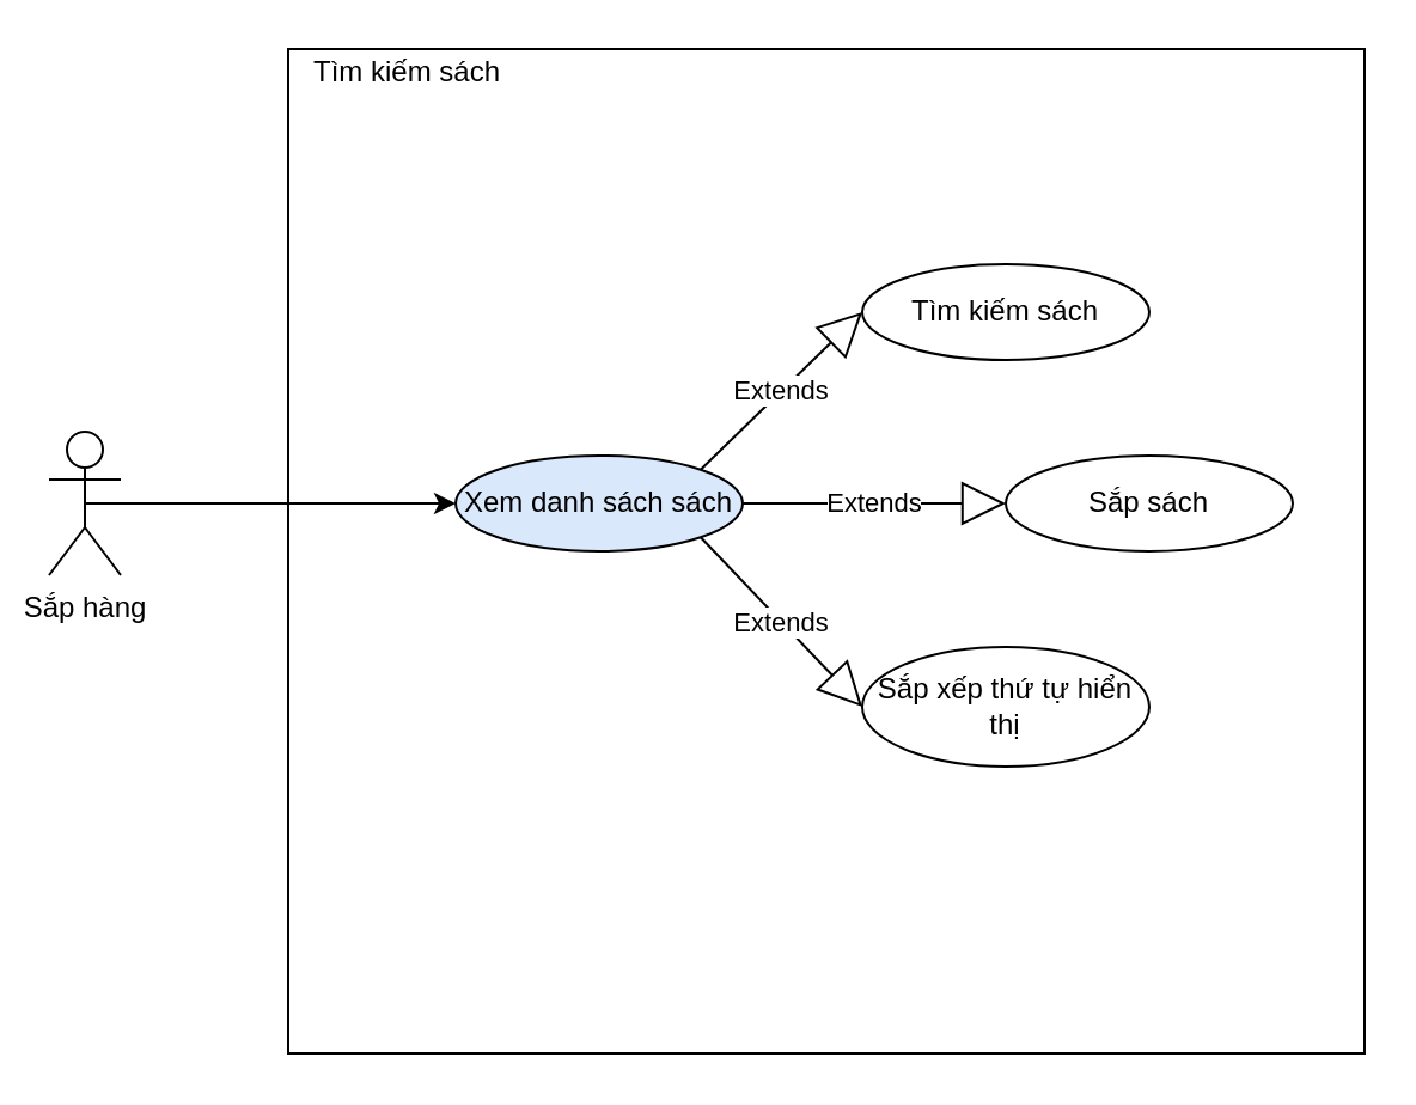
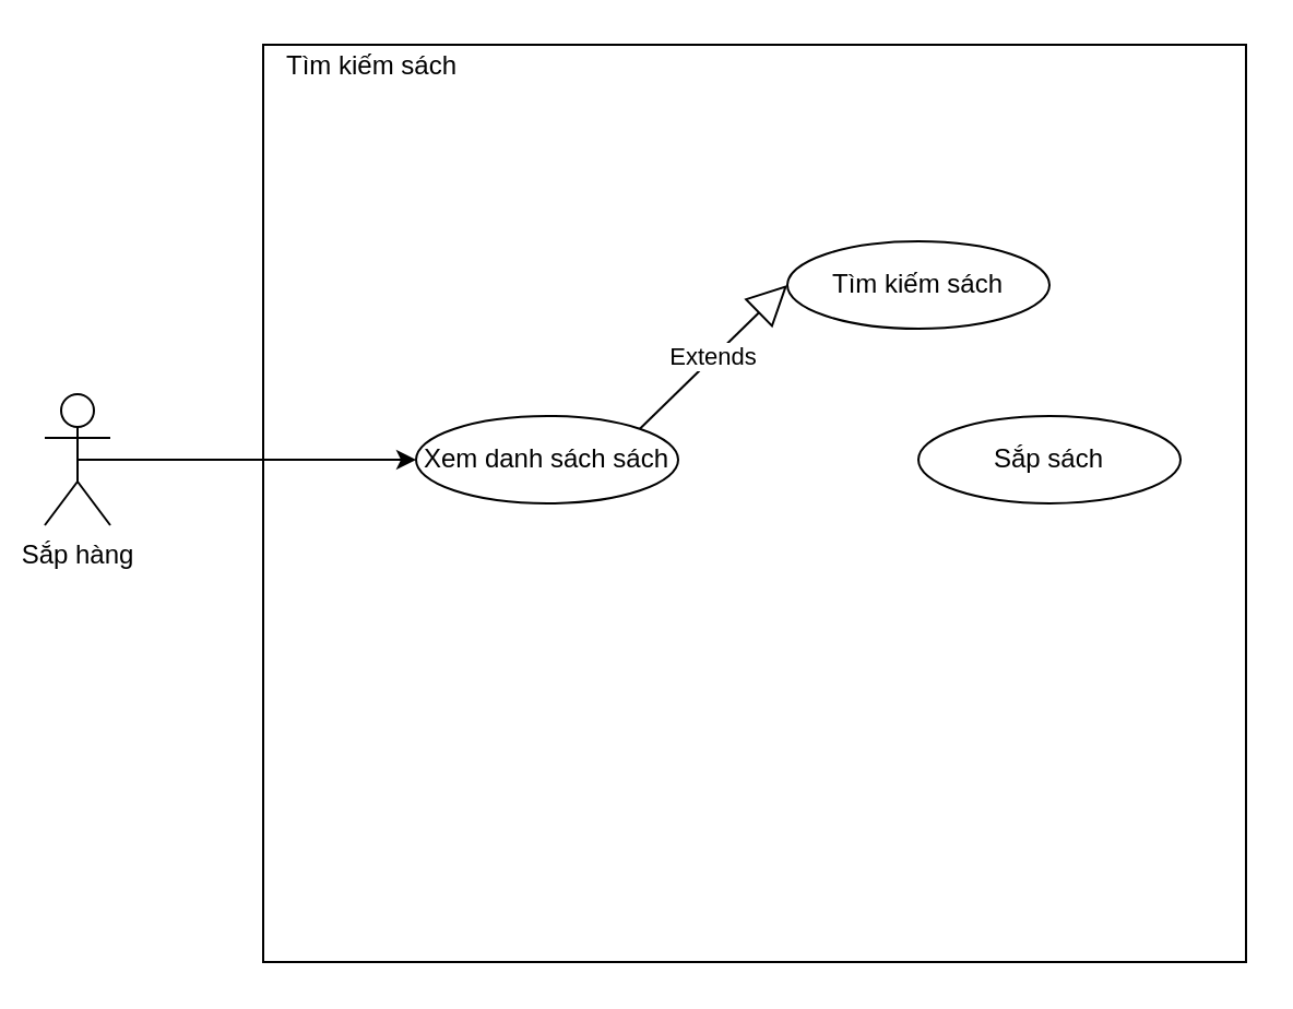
  <mxCell id="0" />
  <mxCell id="1" parent="0" />
  <mxCell id="2" value="" style="rounded=0;whiteSpace=wrap;html=1;" vertex="1" parent="1"><mxGeometry x="120" y="20" width="450" height="420" as="geometry" /></mxCell>
  <mxCell id="3" value="Tìm kiếm sách" style="text;html=1;strokeColor=none;fillColor=none;align=center;verticalAlign=middle;whiteSpace=wrap;rounded=0;" vertex="1" parent="1"><mxGeometry x="120" y="20" width="100" height="20" as="geometry" /></mxCell>
  <mxCell id="4" value="Sắp hàng" style="shape=umlActor;verticalLabelPosition=bottom;labelBackgroundColor=#ffffff;verticalAlign=top;html=1;outlineConnect=0;" vertex="1" parent="1"><mxGeometry x="20" y="180" width="30" height="60" as="geometry" /></mxCell>
- <mxCell id="5" value="Xem danh sách sách" style="ellipse;whiteSpace=wrap;html=1;fillColor=#dae8fc;" vertex="1" parent="1"><mxGeometry x="190" y="190" width="120" height="40" as="geometry" /></mxCell>
+ <mxCell id="5" value="Xem danh sách sách" style="ellipse;whiteSpace=wrap;html=1;" vertex="1" parent="1"><mxGeometry x="190" y="190" width="120" height="40" as="geometry" /></mxCell>
  <mxCell id="6" value="" style="endArrow=classic;html=1;exitX=0.5;exitY=0.5;exitDx=0;exitDy=0;exitPerimeter=0;entryX=0;entryY=0.5;entryDx=0;entryDy=0;" edge="1" parent="1" source="4" target="5"><mxGeometry width="50" height="50" relative="1" as="geometry"><mxPoint x="90" y="270" as="sourcePoint" /><mxPoint x="140" y="220" as="targetPoint" /></mxGeometry></mxCell>
  <mxCell id="7" value="Tìm kiếm sách" style="ellipse;whiteSpace=wrap;html=1;" vertex="1" parent="1"><mxGeometry x="360" y="110" width="120" height="40" as="geometry" /></mxCell>
  <mxCell id="8" value="Sắp sách" style="ellipse;whiteSpace=wrap;html=1;" vertex="1" parent="1"><mxGeometry x="420" y="190" width="120" height="40" as="geometry" /></mxCell>
- <mxCell id="9" value="Sắp xếp thứ tự hiển thị" style="ellipse;whiteSpace=wrap;html=1;" vertex="1" parent="1"><mxGeometry x="360" y="270" width="120" height="50" as="geometry" /></mxCell>
  <mxCell id="10" value="Extends" style="endArrow=block;endSize=16;endFill=0;html=1;exitX=1;exitY=0;exitDx=0;exitDy=0;entryX=0;entryY=0.5;entryDx=0;entryDy=0;" edge="1" parent="1" source="5" target="7"><mxGeometry width="160" relative="1" as="geometry"><mxPoint x="300" y="140" as="sourcePoint" /><mxPoint x="460" y="140" as="targetPoint" /></mxGeometry></mxCell>
- <mxCell id="11" value="Extends" style="endArrow=block;endSize=16;endFill=0;html=1;exitX=1;exitY=0.5;exitDx=0;exitDy=0;entryX=0;entryY=0.5;entryDx=0;entryDy=0;" edge="1" parent="1" source="5" target="8"><mxGeometry width="160" relative="1" as="geometry"><mxPoint x="340" y="210" as="sourcePoint" /><mxPoint x="370" y="220" as="targetPoint" /></mxGeometry></mxCell>
- <mxCell id="12" value="Extends" style="endArrow=block;endSize=16;endFill=0;html=1;exitX=1;exitY=1;exitDx=0;exitDy=0;entryX=0;entryY=0.5;entryDx=0;entryDy=0;" edge="1" parent="1" source="5" target="9"><mxGeometry width="160" relative="1" as="geometry"><mxPoint x="200" y="270" as="sourcePoint" /><mxPoint x="360" y="270" as="targetPoint" /></mxGeometry></mxCell>
